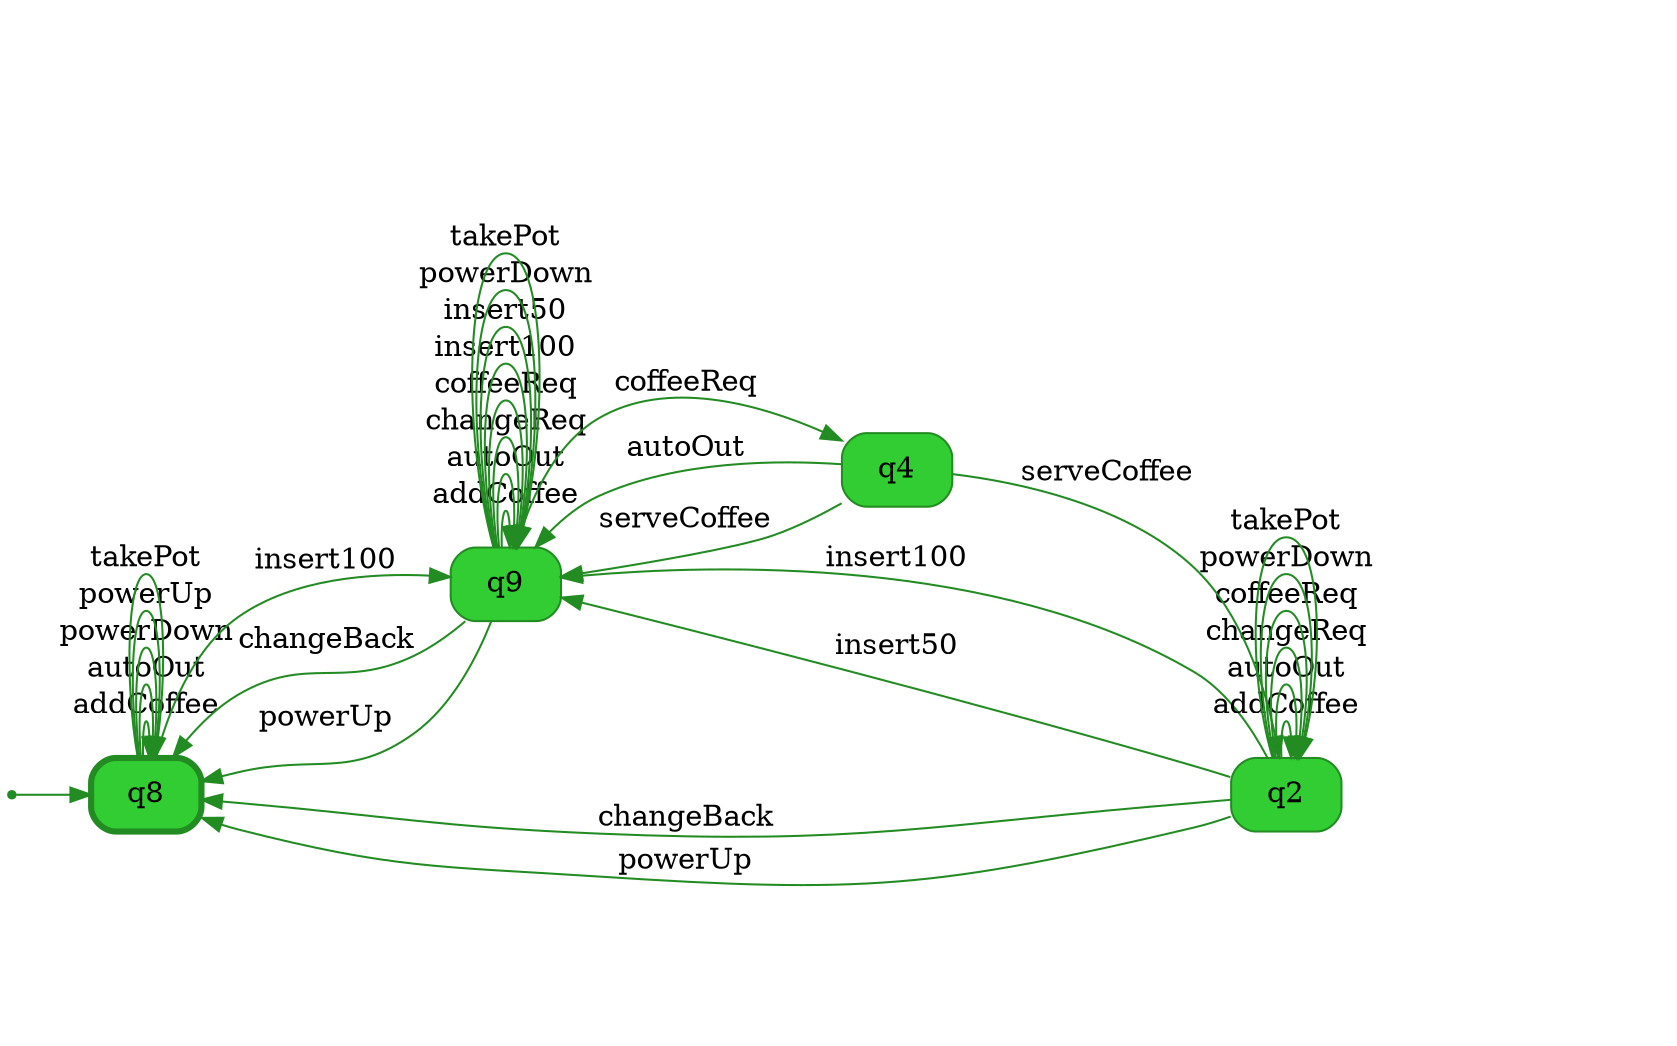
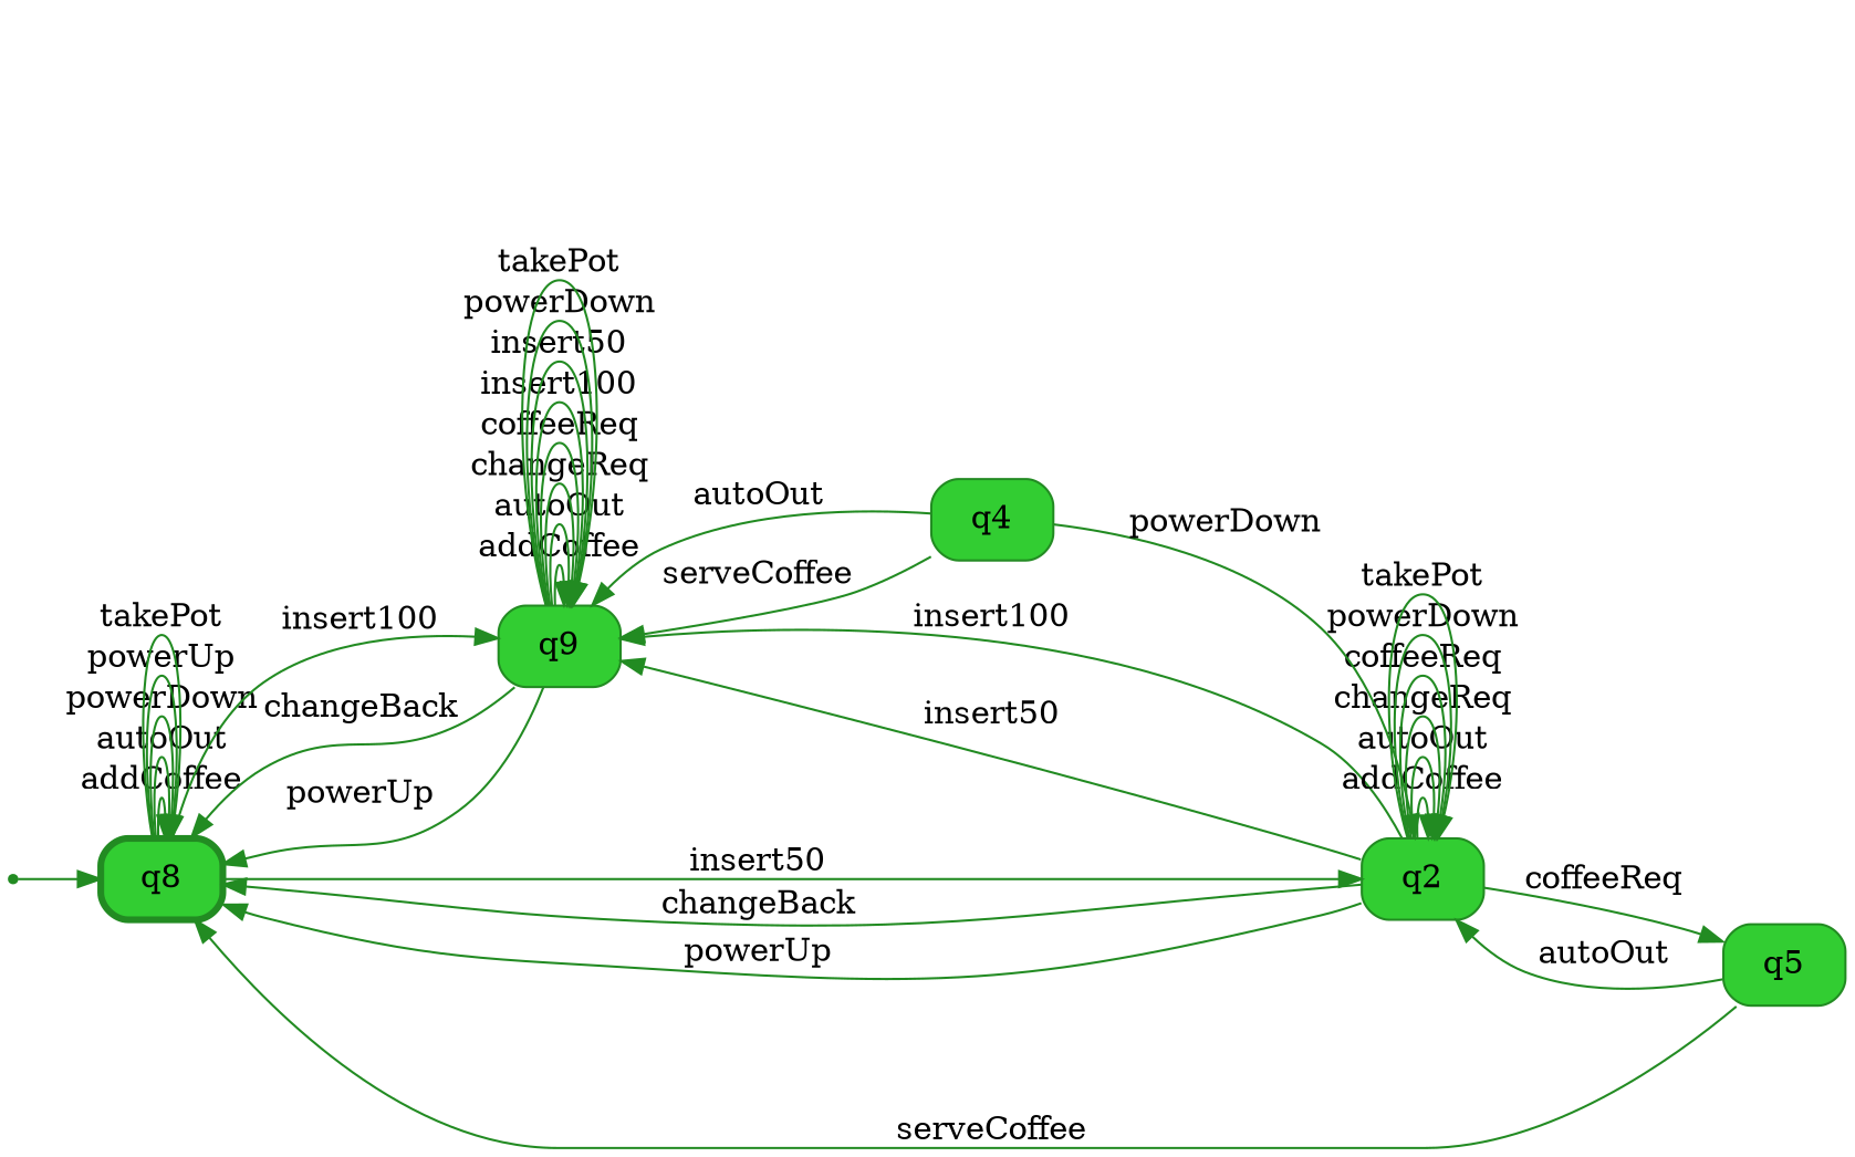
  digraph {
    rankdir=LR
    node [color=forestgreen shape=box fillcolor=limegreen style="rounded, filled"]
    edge [color=forestgreen]
    __invisible__ [shape=point fillcolor="" style=""]
    n2 [label=q8 penwidth=3]
    n3 [label=q9]
    n4 [label=q2]
    n5 [label=q4]
+   n6 [label=q5]
    __invisible__ -> n2
    n2 -> n2 [label=addCoffee]
    n2 -> n2 [label=autoOut]
    n2 -> n2 [label=powerDown]
    n2 -> n2 [label=powerUp]
    n2 -> n2 [label=takePot]
    n2 -> n3 [label=insert100]
+   n2 -> n4 [label=insert50]
    n3 -> n2 [label=changeBack]
    n3 -> n2 [label=powerUp]
    n3 -> n3 [label=addCoffee]
    n3 -> n3 [label=autoOut]
    n3 -> n3 [label=changeReq]
    n3 -> n3 [label=coffeeReq]
    n3 -> n3 [label=insert100]
    n3 -> n3 [label=insert50]
    n3 -> n3 [label=powerDown]
    n3 -> n3 [label=takePot]
-   n3 -> n5 [label=coffeeReq]
    n4 -> n2 [label=changeBack]
    n4 -> n2 [label=powerUp]
    n4 -> n3 [label=insert100]
    n4 -> n3 [label=insert50]
    n4 -> n4 [label=addCoffee]
    n4 -> n4 [label=autoOut]
    n4 -> n4 [label=changeReq]
    n4 -> n4 [label=coffeeReq]
    n4 -> n4 [label=powerDown]
    n4 -> n4 [label=takePot]
+   n4 -> n6 [label=coffeeReq]
    n5 -> n3 [label=autoOut]
    n5 -> n3 [label=serveCoffee]
-   n5 -> n4 [label=serveCoffee]
+   n5 -> n4 [label=powerDown]
+   n6 -> n2 [label=serveCoffee]
+   n6 -> n4 [label=autoOut]
  }
